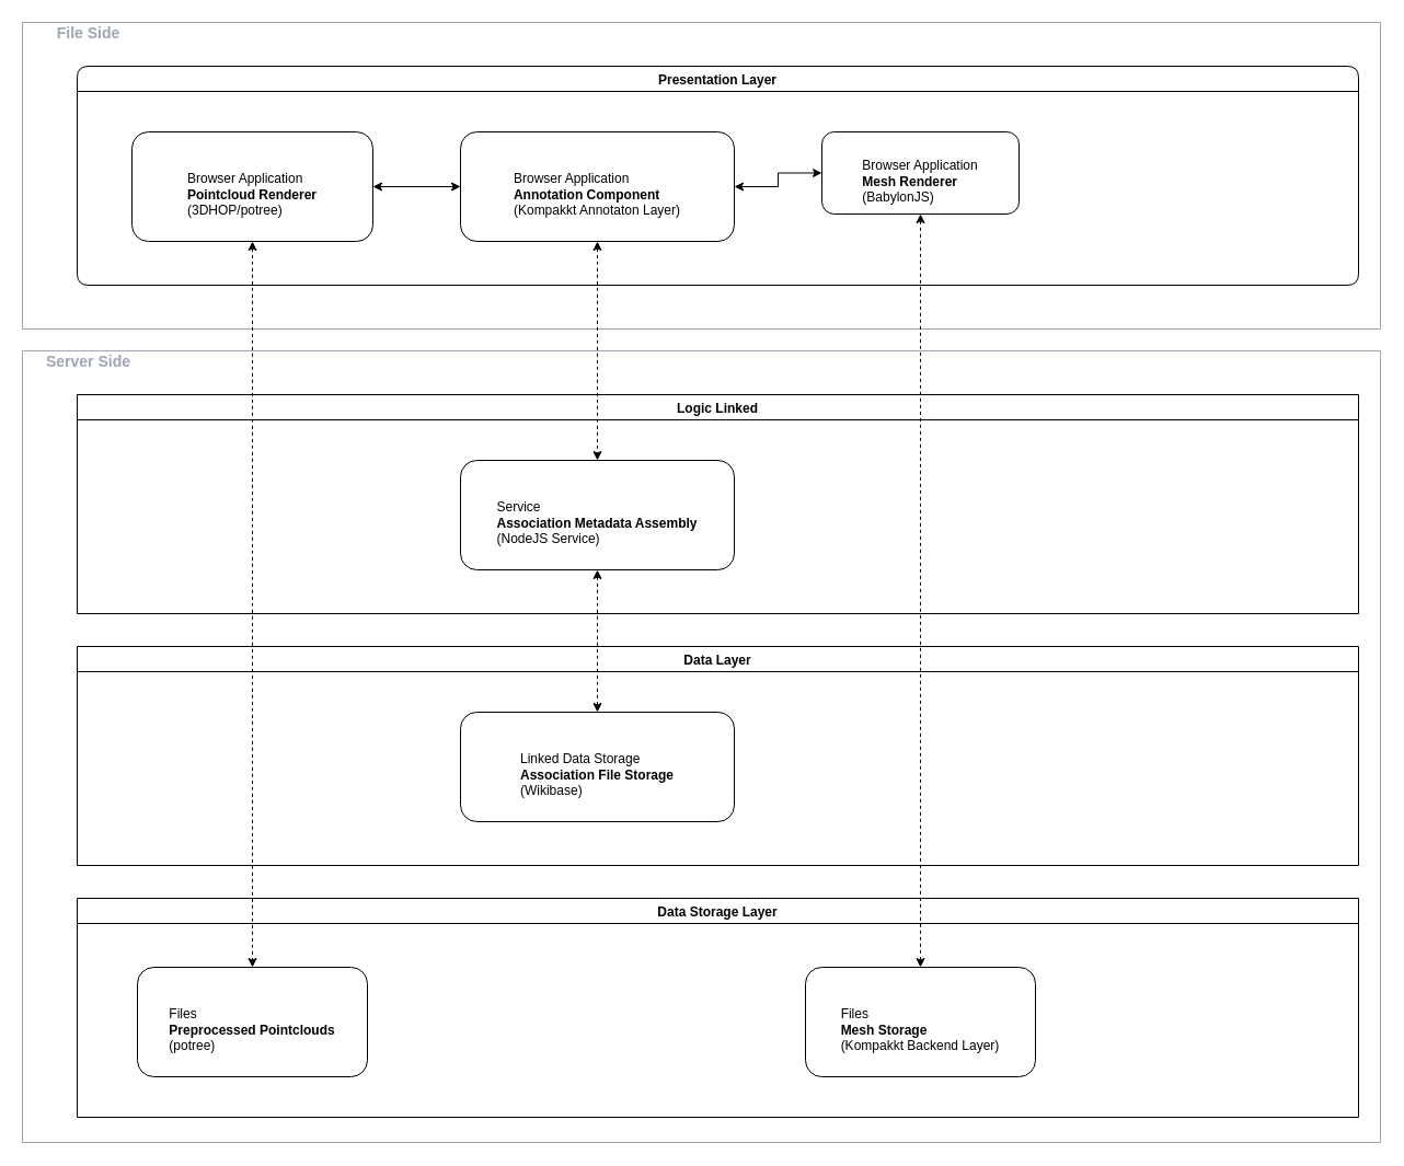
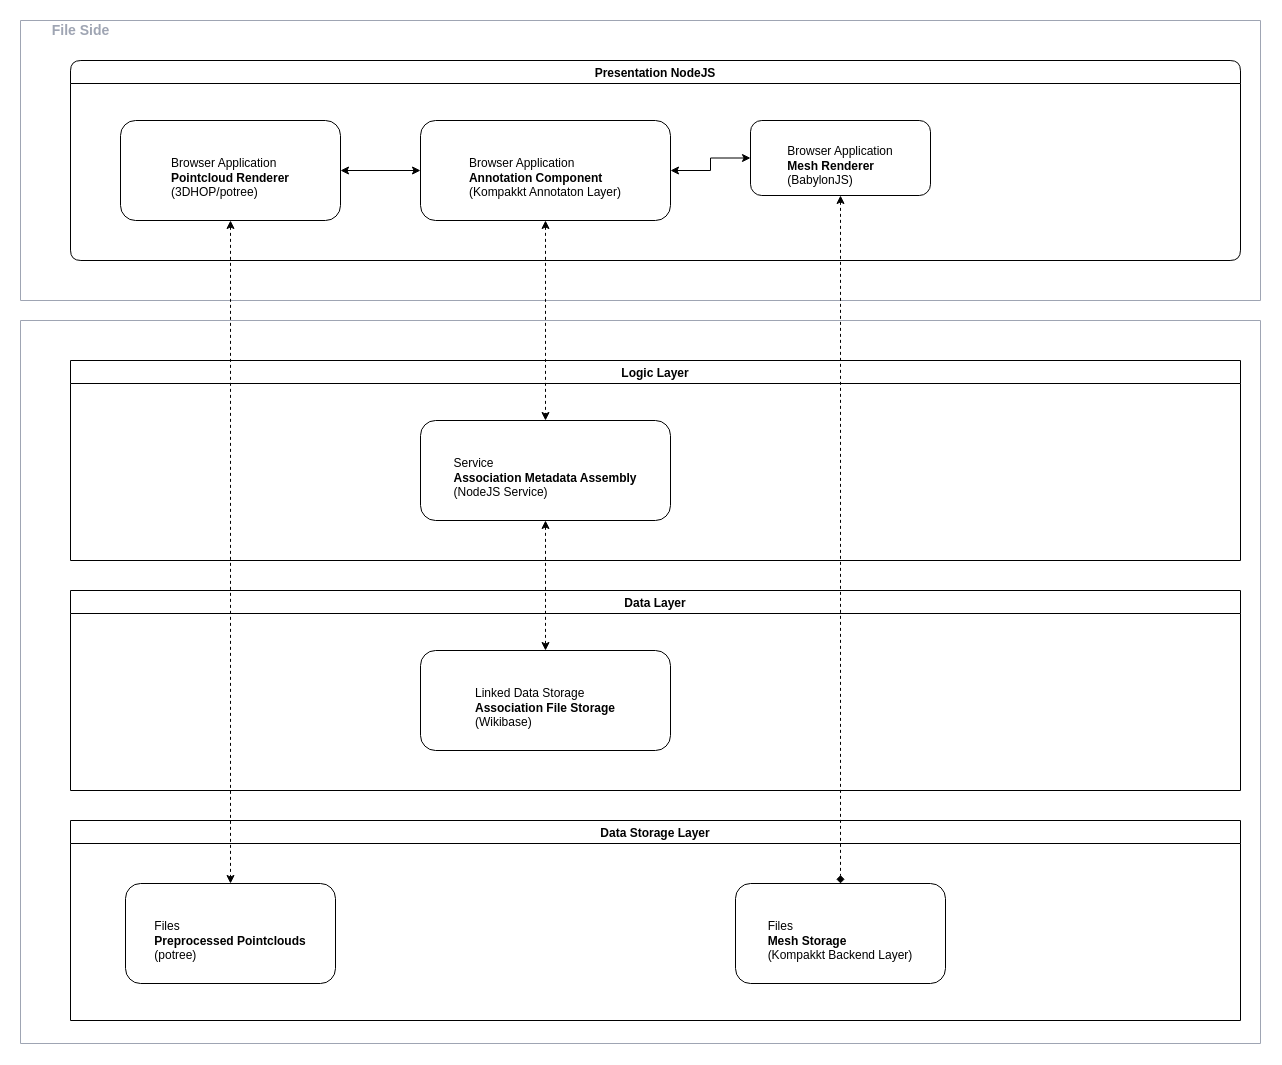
  <mxCell id="0" />
  <mxCell id="1" parent="0" />
  <mxCell id="2" value="" style="swimlane;startSize=0;rounded=0;fontColor=#9FA5B3;strokeColor=#9FA5B3;fillColor=none;align=left;" parent="1" vertex="1"><mxGeometry x="20" y="20" width="1240" height="280" as="geometry" /></mxCell>
  <mxCell id="3" value="&lt;b style=&quot;font-size: 14px;&quot;&gt;File Side&lt;/b&gt;" style="text;html=1;align=center;verticalAlign=middle;resizable=0;points=[];autosize=1;strokeColor=none;fontColor=#9FA5B3;fontSize=14;" parent="2" vertex="1"><mxGeometry x="15" width="90" height="20" as="geometry" /></mxCell>
  <mxCell id="4" value="" style="swimlane;startSize=0;rounded=0;fontColor=#9FA5B3;strokeColor=#9FA5B3;fillColor=none;align=left;" parent="1" vertex="1"><mxGeometry x="20" y="320" width="1240" height="723" as="geometry" /></mxCell>
  <mxCell id="5" value="Data Layer" style="swimlane;rounded=0;strokeColor=#000000;fillColor=#ffffff;" parent="4" vertex="1"><mxGeometry x="50" y="270" width="1170" height="200" as="geometry" /></mxCell>
  <mxCell id="6" value="&lt;div style=&quot;text-align: left&quot;&gt;&lt;span&gt;&lt;br&gt;&lt;/span&gt;&lt;/div&gt;&lt;div style=&quot;text-align: left&quot;&gt;&lt;span&gt;Linked Data Storage&lt;/span&gt;&lt;/div&gt;&lt;font style=&quot;font-size: 12px&quot;&gt;&lt;div style=&quot;text-align: left&quot;&gt;&lt;b&gt;Association File Storage&lt;/b&gt;&lt;br&gt;&lt;/div&gt;&lt;div style=&quot;text-align: left&quot;&gt;&lt;span&gt;(Wikibase)&lt;/span&gt;&lt;/div&gt;&lt;/font&gt;" style="rounded=1;whiteSpace=wrap;html=1;strokeColor=#000000;fillColor=#ffffff;" parent="5" vertex="1"><mxGeometry x="350" y="60" width="250" height="100" as="geometry" /></mxCell>
- <mxCell id="7" value="&lt;b style=&quot;font-size: 14px;&quot;&gt;Server Side&lt;/b&gt;" style="text;html=1;align=center;verticalAlign=middle;resizable=0;points=[];autosize=1;strokeColor=none;fontColor=#9FA5B3;fontSize=14;" parent="4" vertex="1"><mxGeometry x="15" width="90" height="20" as="geometry" /></mxCell>
  <mxCell id="8" value="Data Storage Layer" style="swimlane;rounded=0;strokeColor=#000000;fillColor=#ffffff;" parent="4" vertex="1"><mxGeometry x="50" y="500" width="1170" height="200" as="geometry" /></mxCell>
  <mxCell id="9" value="&lt;div style=&quot;text-align: left&quot;&gt;&lt;span&gt;&lt;br&gt;&lt;/span&gt;&lt;/div&gt;&lt;div style=&quot;text-align: left&quot;&gt;&lt;span&gt;Files&lt;/span&gt;&lt;/div&gt;&lt;font style=&quot;font-size: 12px&quot;&gt;&lt;div style=&quot;text-align: left&quot;&gt;&lt;b&gt;Preprocessed Pointclouds&lt;/b&gt;&lt;br&gt;&lt;/div&gt;&lt;div style=&quot;text-align: left&quot;&gt;&lt;span&gt;(potree)&lt;/span&gt;&lt;/div&gt;&lt;/font&gt;" style="rounded=1;whiteSpace=wrap;html=1;strokeColor=#000000;fillColor=#ffffff;" parent="8" vertex="1"><mxGeometry x="55" y="63" width="210" height="100" as="geometry" /></mxCell>
  <mxCell id="10" value="&lt;div style=&quot;text-align: left&quot;&gt;&lt;span&gt;&lt;br&gt;&lt;/span&gt;&lt;/div&gt;&lt;div style=&quot;text-align: left&quot;&gt;&lt;span&gt;Files&lt;/span&gt;&lt;/div&gt;&lt;font style=&quot;font-size: 12px&quot;&gt;&lt;div style=&quot;text-align: left&quot;&gt;&lt;b&gt;Mesh Storage&lt;/b&gt;&lt;br&gt;&lt;/div&gt;&lt;div style=&quot;text-align: left&quot;&gt;&lt;span&gt;(Kompakkt Backend Layer)&lt;/span&gt;&lt;/div&gt;&lt;/font&gt;" style="rounded=1;whiteSpace=wrap;html=1;strokeColor=#000000;fillColor=#ffffff;" parent="8" vertex="1"><mxGeometry x="665" y="63" width="210" height="100" as="geometry" /></mxCell>
- <mxCell id="11" value="Logic Linked" style="swimlane;rounded=0;strokeColor=#000000;fillColor=#ffffff;" parent="1" vertex="1"><mxGeometry x="70" y="360" width="1170" height="200" as="geometry" /></mxCell>
+ <mxCell id="11" value="Logic Layer" style="swimlane;rounded=0;strokeColor=#000000;fillColor=#ffffff;" parent="1" vertex="1"><mxGeometry x="70" y="360" width="1170" height="200" as="geometry" /></mxCell>
  <mxCell id="12" value="&lt;div style=&quot;text-align: left&quot;&gt;&lt;span&gt;&lt;br&gt;&lt;/span&gt;&lt;/div&gt;&lt;div style=&quot;text-align: left&quot;&gt;Service&lt;/div&gt;&lt;font style=&quot;font-size: 12px&quot;&gt;&lt;div style=&quot;text-align: left&quot;&gt;&lt;b&gt;Association Metadata Assembly&lt;/b&gt;&lt;br&gt;&lt;/div&gt;&lt;div style=&quot;text-align: left&quot;&gt;&lt;span&gt;(NodeJS Service)&lt;/span&gt;&lt;/div&gt;&lt;/font&gt;" style="rounded=1;whiteSpace=wrap;html=1;strokeColor=#000000;fillColor=#ffffff;" parent="11" vertex="1"><mxGeometry x="350" y="60" width="250" height="100" as="geometry" /></mxCell>
- <mxCell id="13" value="Presentation Layer" style="swimlane;rounded=1;strokeColor=#000000;fillColor=#ffffff;" parent="1" vertex="1"><mxGeometry x="70" y="60" width="1170" height="200" as="geometry" /></mxCell>
+ <mxCell id="13" value="Presentation NodeJS" style="swimlane;rounded=1;strokeColor=#000000;fillColor=#ffffff;" parent="1" vertex="1"><mxGeometry x="70" y="60" width="1170" height="200" as="geometry" /></mxCell>
  <mxCell id="14" style="edgeStyle=orthogonalEdgeStyle;rounded=0;orthogonalLoop=1;jettySize=auto;html=1;exitX=1;exitY=0.5;exitDx=0;exitDy=0;entryX=0;entryY=0.5;entryDx=0;entryDy=0;startArrow=classic;startFill=1;" parent="13" source="15" target="18" edge="1"><mxGeometry relative="1" as="geometry" /></mxCell>
  <mxCell id="15" value="&lt;div style=&quot;text-align: left&quot;&gt;&lt;span&gt;&lt;br&gt;&lt;/span&gt;&lt;/div&gt;&lt;div style=&quot;text-align: left&quot;&gt;Browser Application&lt;/div&gt;&lt;font style=&quot;font-size: 12px&quot;&gt;&lt;div style=&quot;text-align: left&quot;&gt;&lt;b&gt;Annotation Component&lt;/b&gt;&lt;br&gt;&lt;/div&gt;&lt;div style=&quot;text-align: left&quot;&gt;&lt;span&gt;(Kompakkt Annotaton Layer)&lt;/span&gt;&lt;/div&gt;&lt;/font&gt;" style="rounded=1;whiteSpace=wrap;html=1;strokeColor=#000000;fillColor=#ffffff;" parent="13" vertex="1"><mxGeometry x="350" y="60" width="250" height="100" as="geometry" /></mxCell>
  <mxCell id="16" style="edgeStyle=orthogonalEdgeStyle;rounded=0;orthogonalLoop=1;jettySize=auto;html=1;entryX=0;entryY=0.5;entryDx=0;entryDy=0;startArrow=classic;startFill=1;" parent="13" source="17" target="15" edge="1"><mxGeometry relative="1" as="geometry" /></mxCell>
  <mxCell id="17" value="&lt;div style=&quot;text-align: left&quot;&gt;&lt;span&gt;&lt;br&gt;&lt;/span&gt;&lt;/div&gt;&lt;div style=&quot;text-align: left&quot;&gt;Browser Application&lt;/div&gt;&lt;font style=&quot;font-size: 12px&quot;&gt;&lt;div style=&quot;text-align: left&quot;&gt;&lt;b&gt;Pointcloud Renderer&lt;/b&gt;&lt;br&gt;&lt;/div&gt;&lt;div style=&quot;text-align: left&quot;&gt;&lt;span&gt;(3DHOP/potree)&lt;/span&gt;&lt;/div&gt;&lt;/font&gt;" style="rounded=1;whiteSpace=wrap;html=1;strokeColor=#000000;fillColor=#ffffff;" parent="13" vertex="1"><mxGeometry x="50" y="60" width="220" height="100" as="geometry" /></mxCell>
  <mxCell id="18" value="&lt;div style=&quot;text-align: left&quot;&gt;&lt;span&gt;&lt;br&gt;&lt;/span&gt;&lt;/div&gt;&lt;div style=&quot;text-align: left&quot;&gt;Browser Application&lt;/div&gt;&lt;font style=&quot;font-size: 12px&quot;&gt;&lt;div style=&quot;text-align: left&quot;&gt;&lt;b&gt;Mesh Renderer&lt;/b&gt;&lt;br&gt;&lt;/div&gt;&lt;div style=&quot;text-align: left&quot;&gt;&lt;span&gt;(BabylonJS)&lt;/span&gt;&lt;/div&gt;&lt;/font&gt;" style="rounded=1;whiteSpace=wrap;html=1;strokeColor=#000000;fillColor=#ffffff;" parent="13" vertex="1"><mxGeometry x="680" y="60" width="180" height="75" as="geometry" /></mxCell>
  <mxCell id="19" style="edgeStyle=orthogonalEdgeStyle;rounded=0;orthogonalLoop=1;jettySize=auto;html=1;entryX=0.5;entryY=0;entryDx=0;entryDy=0;startArrow=classic;startFill=1;dashed=1;" parent="1" source="15" target="12" edge="1"><mxGeometry relative="1" as="geometry" /></mxCell>
- <mxCell id="20" style="edgeStyle=orthogonalEdgeStyle;rounded=0;orthogonalLoop=1;jettySize=auto;html=1;entryX=0.5;entryY=0;entryDx=0;entryDy=0;fontColor=#9FA5B3;startArrow=classic;startFill=1;dashed=1;" parent="1" source="18" target="10" edge="1"><mxGeometry relative="1" as="geometry" /></mxCell>
+ <mxCell id="20" style="edgeStyle=orthogonalEdgeStyle;rounded=0;orthogonalLoop=1;jettySize=auto;html=1;entryX=0.5;entryY=0;entryDx=0;entryDy=0;fontColor=#9FA5B3;startArrow=classic;startFill=1;dashed=1;endArrow=diamond;" parent="1" source="18" target="10" edge="1"><mxGeometry relative="1" as="geometry" /></mxCell>
  <mxCell id="21" style="edgeStyle=orthogonalEdgeStyle;rounded=0;orthogonalLoop=1;jettySize=auto;html=1;exitX=0.5;exitY=1;exitDx=0;exitDy=0;entryX=0.5;entryY=0;entryDx=0;entryDy=0;startArrow=classic;startFill=1;dashed=1;" parent="1" source="12" target="6" edge="1"><mxGeometry relative="1" as="geometry" /></mxCell>
  <mxCell id="22" style="edgeStyle=orthogonalEdgeStyle;rounded=0;orthogonalLoop=1;jettySize=auto;html=1;exitX=0.5;exitY=1;exitDx=0;exitDy=0;entryX=0.5;entryY=0;entryDx=0;entryDy=0;dashed=1;startArrow=classic;startFill=1;" parent="1" source="17" target="9" edge="1"><mxGeometry relative="1" as="geometry" /></mxCell>
